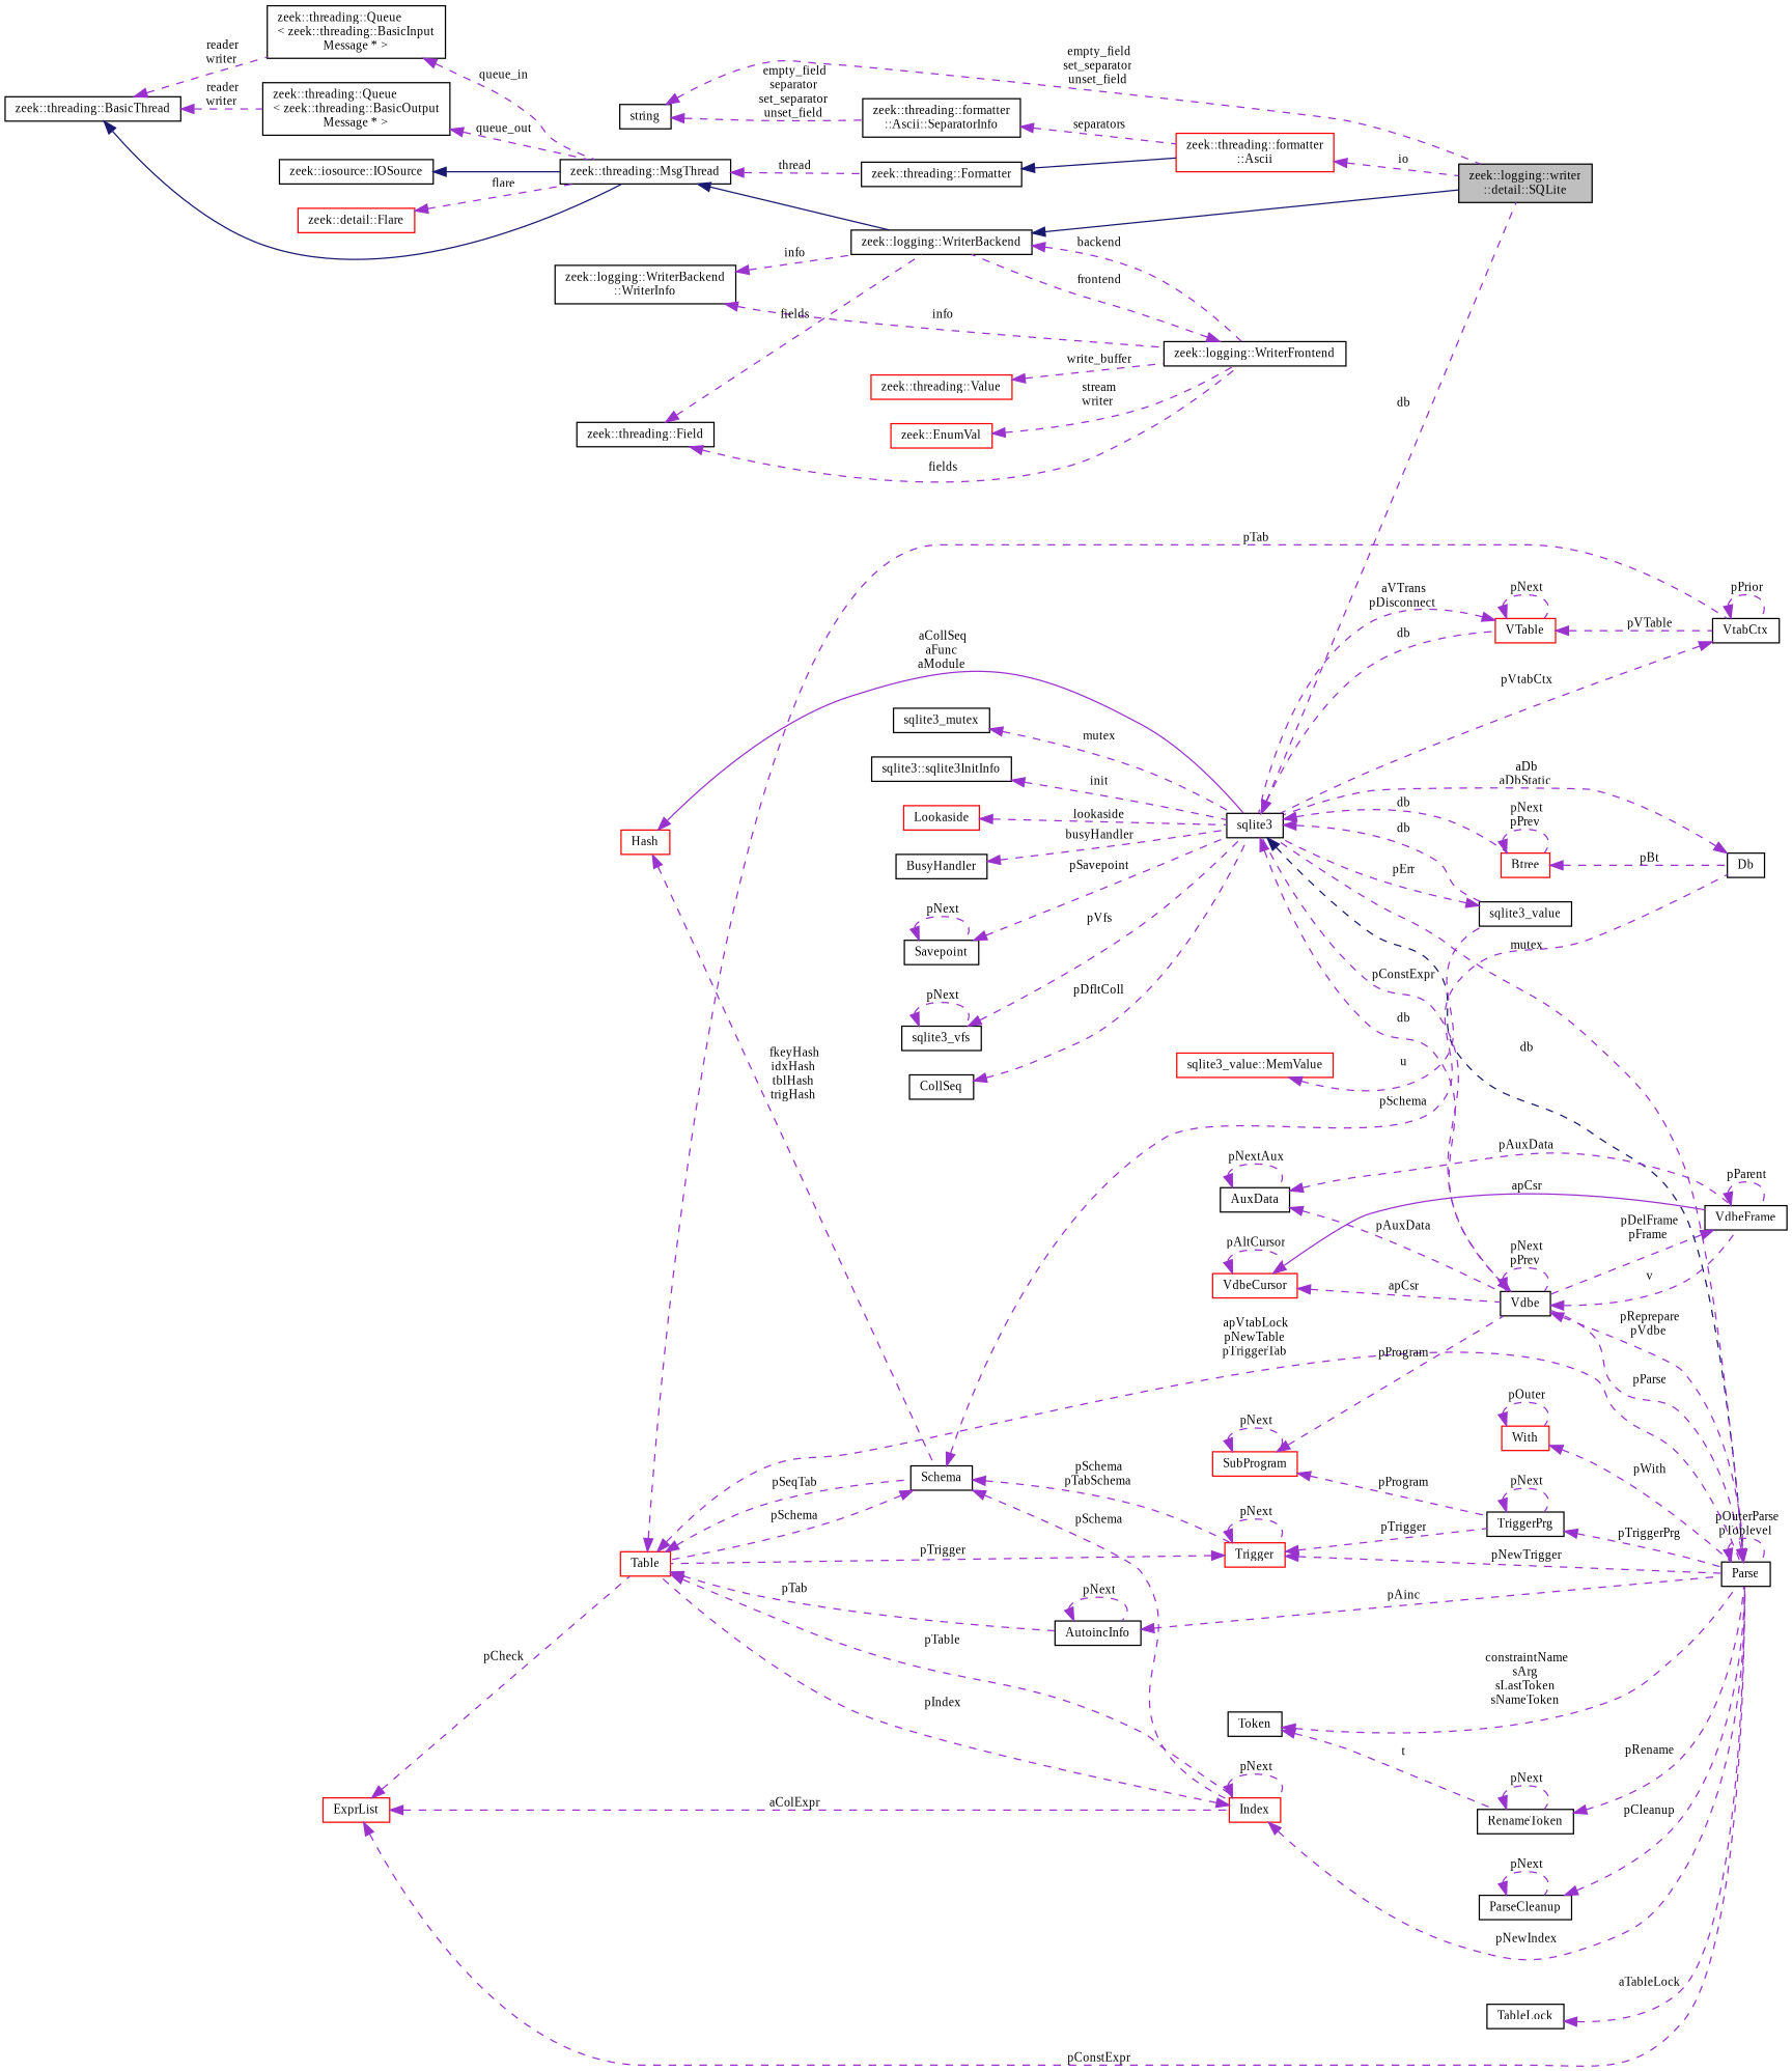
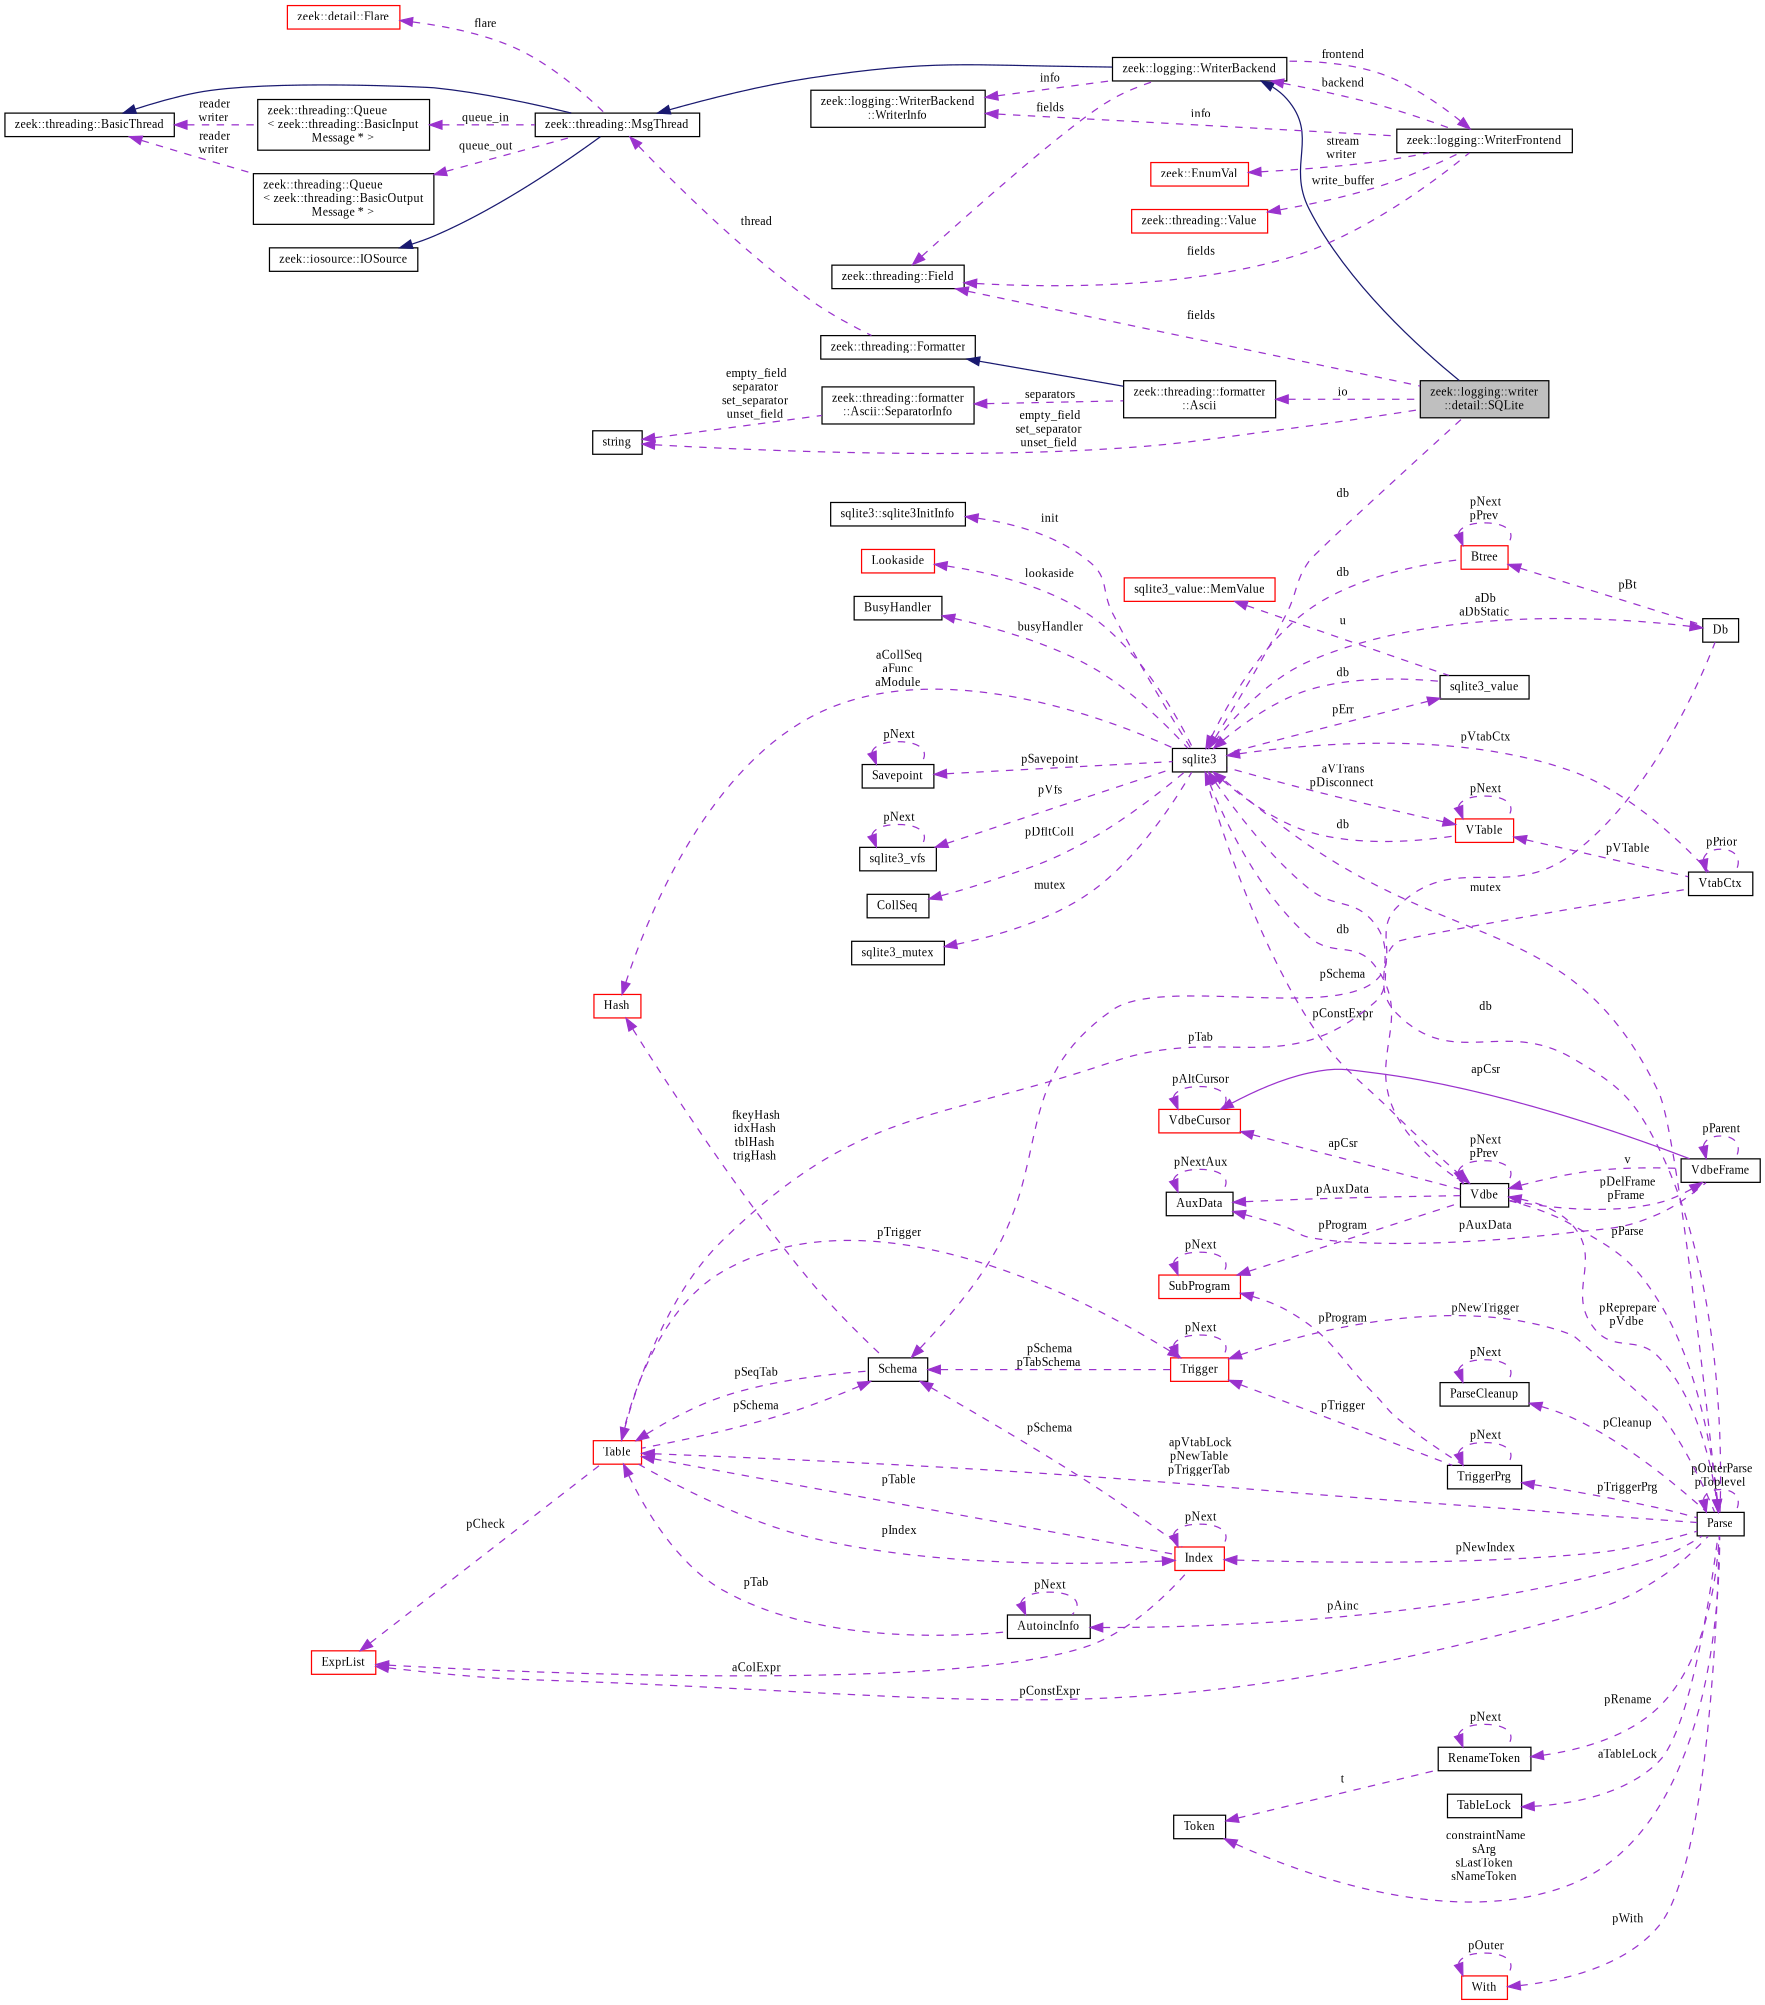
  digraph {
    fontname="Liberation Serif"
    rankdir=LR
    node [color=black fillcolor=white fontname="Liberation Serif" fontsize=10 shape=record style=filled]
    edge [color=darkorchid3 dir=back fontname="Liberation Serif" fontsize=10 labelfontname=Helvetica labelfontsize=10 style=dashed]
    n1 [fillcolor=grey75 fontcolor=black height=0.2 label="zeek::logging::writer\l::detail::SQLite" width=0.4]
    n2 [height=0.2 label="zeek::logging::WriterBackend" width=0.4]
    n3 [height=0.2 label="zeek::logging::WriterFrontend" width=0.4]
    n4 [height=0.2 label="zeek::threading::MsgThread" width=0.4]
    n5 [height=0.2 label="zeek::threading::Formatter" width=0.4]
-   n6 [color=red height=0.2 label="zeek::threading::formatter\l::Ascii" width=0.4]
+   n6 [height=0.2 label="zeek::threading::formatter\l::Ascii" width=0.4]
    n7 [height=0.2 label="zeek::threading::BasicThread" width=0.4]
    n8 [height=0.2 label="zeek::threading::Queue\l\< zeek::threading::BasicInput\lMessage * \>" width=0.4]
    n9 [height=0.2 label="zeek::threading::Queue\l\< zeek::threading::BasicOutput\lMessage * \>" width=0.4]
    n10 [height=0.2 label="zeek::iosource::IOSource" width=0.4]
    n11 [color=red height=0.2 label="zeek::detail::Flare" width=0.4]
    n12 [color=red height=0.2 label="zeek::EnumVal" width=0.4]
    n13 [height=0.2 label="zeek::logging::WriterBackend\l::WriterInfo" width=0.4]
    n14 [height=0.2 label="zeek::threading::Field" width=0.4]
    n15 [color=red height=0.2 label="zeek::threading::Value" width=0.4]
    n16 [height=0.2 label=sqlite3 width=0.4]
    n17 [height=0.2 label=Vdbe width=0.4]
    n18 [height=0.2 label=Parse width=0.4]
    n19 [color=red height=0.2 label=Btree width=0.4]
    n20 [height=0.2 label=sqlite3_value width=0.4]
    n21 [color=red height=0.2 label=VTable width=0.4]
    n22 [height=0.2 label=VdbeFrame width=0.4]
    n23 [height=0.2 label=Db width=0.4]
    n24 [height=0.2 label=VtabCtx width=0.4]
    n25 [height=0.2 label=sqlite3_vfs width=0.4]
    n26 [color=red height=0.2 label=ExprList width=0.4]
    n27 [color=red height=0.2 label=Table width=0.4]
    n28 [color=red height=0.2 label=Index width=0.4]
    n29 [height=0.2 label=AutoincInfo width=0.4]
    n30 [height=0.2 label=Schema width=0.4]
    n31 [height=0.2 label=Token width=0.4]
    n32 [height=0.2 label=RenameToken width=0.4]
    n33 [height=0.2 label=TableLock width=0.4]
    n34 [color=red height=0.2 label=Trigger width=0.4]
    n35 [height=0.2 label=TriggerPrg width=0.4]
    n36 [color=red height=0.2 label=Hash width=0.4]
    n37 [color=red height=0.2 label=SubProgram width=0.4]
    n38 [height=0.2 label=ParseCleanup width=0.4]
    n39 [color=red height=0.2 label=With width=0.4]
    n40 [color=red height=0.2 label=VdbeCursor width=0.4]
    n41 [height=0.2 label=AuxData width=0.4]
    n42 [height=0.2 label=CollSeq width=0.4]
    n43 [height=0.2 label=sqlite3_mutex width=0.4]
    n44 [height=0.2 label="sqlite3::sqlite3InitInfo" width=0.4]
    n45 [color=red height=0.2 label="sqlite3_value::MemValue" width=0.4]
    n46 [color=red height=0.2 label=Lookaside width=0.4]
    n47 [height=0.2 label=BusyHandler width=0.4]
    n48 [height=0.2 label=Savepoint width=0.4]
    n49 [height=0.2 label=string width=0.4]
    n50 [height=0.2 label="zeek::threading::formatter\l::Ascii::SeparatorInfo" width=0.4]
    n2 -> n1 [color=midnightblue style=solid]
    n2 -> n3 [label=" backend"]
    n3 -> n2 [label=" frontend"]
    n4 -> n2 [color=midnightblue style=solid]
    n4 -> n5 [label=" thread"]
    n5 -> n6 [color=midnightblue style=solid]
    n6 -> n1 [label=" io"]
    n7 -> n4 [color=midnightblue style=solid]
    n7 -> n8 [label=" reader\nwriter"]
    n7 -> n9 [label=" reader\nwriter"]
    n8 -> n4 [label=" queue_in"]
    n9 -> n4 [label=" queue_out"]
    n10 -> n4 [color=midnightblue style=solid]
    n11 -> n4 [label=" flare"]
    n12 -> n3 [label=" stream\nwriter"]
    n13 -> n2 [label=" info"]
    n13 -> n3 [label=" info"]
+   n14 -> n1 [label=" fields"]
    n14 -> n2 [label=" fields"]
    n14 -> n3 [label=" fields"]
    n15 -> n3 [label=" write_buffer"]
    n16 -> n1 [label=" db"]
    n16 -> n17 [label=" db"]
-   n16 -> n18 [color=midnightblue label=" db"]
+   n16 -> n18 [label=" db"]
    n16 -> n19 [label=" db"]
    n16 -> n20 [label=" db"]
    n16 -> n21 [label=" db"]
    n17 -> n16 [label=" pConstExpr"]
    n17 -> n17 [label=" pNext\npPrev"]
    n17 -> n18 [label=" pReprepare\npVdbe"]
    n17 -> n22 [label=" v"]
    n18 -> n16 [label=" mutex"]
    n18 -> n17 [label=" pParse"]
    n18 -> n18 [label=" pOuterParse\npToplevel"]
    n19 -> n19 [label=" pNext\npPrev"]
    n19 -> n23 [label=" pBt"]
    n20 -> n16 [label=" pErr"]
    n21 -> n16 [label=" aVTrans\npDisconnect"]
    n21 -> n21 [label=" pNext"]
    n21 -> n24 [label=" pVTable"]
    n22 -> n17 [label=" pDelFrame\npFrame"]
    n22 -> n22 [label=" pParent"]
    n23 -> n16 [label=" aDb\naDbStatic"]
-   n24 -> n16 [label=" pVtabCtx"]
+   n16 -> n24 [label=" pVtabCtx"]
    n24 -> n24 [label=" pPrior"]
    n25 -> n16 [label=" pVfs"]
    n25 -> n25 [label=" pNext"]
    n26 -> n18 [label=" pConstExpr"]
    n26 -> n27 [label=" pCheck"]
    n26 -> n28 [label=" aColExpr"]
    n27 -> n18 [label=" apVtabLock\npNewTable\npTriggerTab"]
    n27 -> n24 [label=" pTab"]
    n27 -> n28 [label=" pTable"]
    n27 -> n29 [label=" pTab"]
    n27 -> n30 [label=" pSeqTab"]
    n28 -> n18 [label=" pNewIndex"]
    n28 -> n27 [label=" pIndex"]
    n28 -> n28 [label=" pNext"]
    n29 -> n18 [label=" pAinc"]
    n29 -> n29 [label=" pNext"]
    n30 -> n23 [label=" pSchema"]
    n30 -> n27 [label=" pSchema"]
    n30 -> n28 [label=" pSchema"]
    n30 -> n34 [label=" pSchema\npTabSchema"]
    n31 -> n18 [label=" constraintName\nsArg\nsLastToken\nsNameToken"]
    n31 -> n32 [label=" t"]
    n32 -> n18 [label=" pRename"]
    n32 -> n32 [label=" pNext"]
    n33 -> n18 [label=" aTableLock"]
    n34 -> n18 [label=" pNewTrigger"]
    n34 -> n27 [label=" pTrigger"]
    n34 -> n34 [label=" pNext"]
    n34 -> n35 [label=" pTrigger"]
    n35 -> n18 [label=" pTriggerPrg"]
    n35 -> n35 [label=" pNext"]
-   n36 -> n16 [label=" aCollSeq\naFunc\naModule" style=solid]
+   n36 -> n16 [label=" aCollSeq\naFunc\naModule"]
    n36 -> n30 [label=" fkeyHash\nidxHash\ntblHash\ntrigHash"]
    n37 -> n17 [label=" pProgram"]
    n37 -> n35 [label=" pProgram"]
    n37 -> n37 [label=" pNext"]
    n38 -> n18 [label=" pCleanup"]
    n38 -> n38 [label=" pNext"]
    n39 -> n18 [label=" pWith"]
    n39 -> n39 [label=" pOuter"]
    n40 -> n17 [label=" apCsr"]
    n40 -> n22 [label=" apCsr" style=solid]
    n40 -> n40 [label=" pAltCursor"]
    n41 -> n17 [label=" pAuxData"]
    n41 -> n22 [label=" pAuxData"]
    n41 -> n41 [label=" pNextAux"]
    n42 -> n16 [label=" pDfltColl"]
    n43 -> n16 [label=" mutex"]
    n44 -> n16 [label=" init"]
    n45 -> n20 [label=" u"]
    n46 -> n16 [label=" lookaside"]
    n47 -> n16 [label=" busyHandler"]
    n48 -> n16 [label=" pSavepoint"]
    n48 -> n48 [label=" pNext"]
    n49 -> n1 [label=" empty_field\nset_separator\nunset_field"]
    n49 -> n50 [label=" empty_field\nseparator\nset_separator\nunset_field"]
    n50 -> n6 [label=" separators"]
  }
